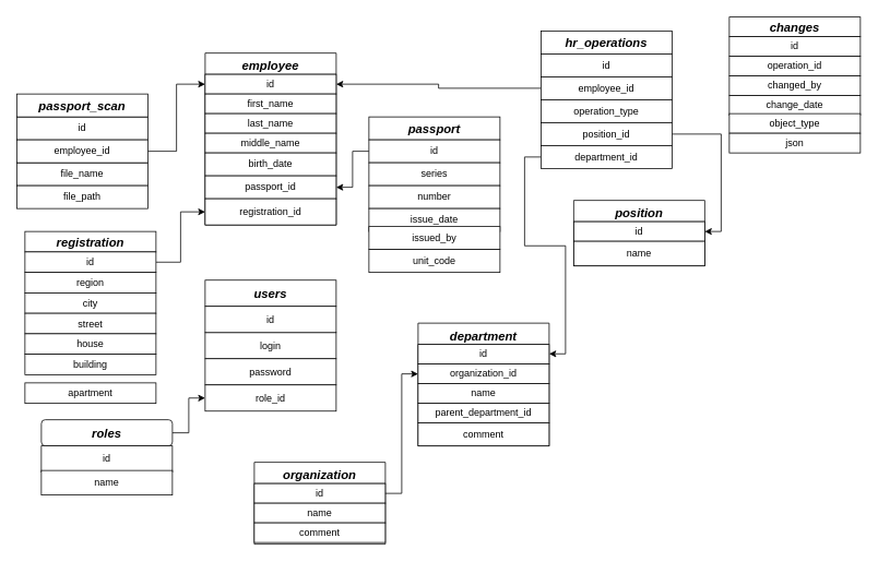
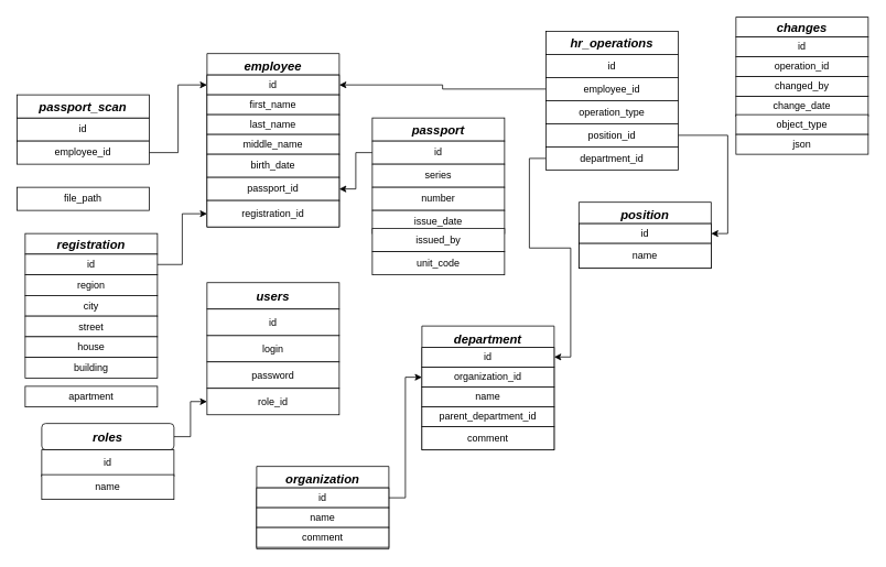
  <mxCell id="0" />
  <mxCell id="1" parent="0" />
  <mxCell id="2" value="organization" style="swimlane;fontStyle=3;align=center;verticalAlign=top;childLayout=stackLayout;horizontal=1;startSize=26;horizontalStack=0;resizeParent=1;resizeLast=0;collapsible=1;marginBottom=0;rounded=0;shadow=0;strokeWidth=1;fontSize=15;" parent="1" vertex="1"><mxGeometry x="310" y="564" width="160" height="100" as="geometry"><mxRectangle x="230" y="140" width="160" height="26" as="alternateBounds" /></mxGeometry></mxCell>
  <mxCell id="3" value="id" style="rounded=0;whiteSpace=wrap;html=1;" parent="2" vertex="1"><mxGeometry y="26" width="160" height="24" as="geometry" /></mxCell>
  <mxCell id="4" value="name" style="rounded=0;whiteSpace=wrap;html=1;" parent="2" vertex="1"><mxGeometry y="50" width="160" height="24" as="geometry" /></mxCell>
  <mxCell id="5" value="comment" style="rounded=0;whiteSpace=wrap;html=1;" parent="2" vertex="1"><mxGeometry y="74" width="160" height="24" as="geometry" /></mxCell>
  <mxCell id="6" value="department" style="swimlane;fontStyle=3;align=center;verticalAlign=top;childLayout=stackLayout;horizontal=1;startSize=26;horizontalStack=0;resizeParent=1;resizeLast=0;collapsible=1;marginBottom=0;rounded=0;shadow=0;strokeWidth=1;fontSize=15;" parent="1" vertex="1"><mxGeometry x="510" y="394" width="160" height="150" as="geometry"><mxRectangle x="230" y="140" width="160" height="26" as="alternateBounds" /></mxGeometry></mxCell>
  <mxCell id="7" value="id" style="rounded=0;whiteSpace=wrap;html=1;" parent="6" vertex="1"><mxGeometry y="26" width="160" height="24" as="geometry" /></mxCell>
  <mxCell id="8" value="organization_id" style="rounded=0;whiteSpace=wrap;html=1;" parent="6" vertex="1"><mxGeometry y="50" width="160" height="24" as="geometry" /></mxCell>
  <mxCell id="9" value="name" style="rounded=0;whiteSpace=wrap;html=1;" parent="6" vertex="1"><mxGeometry y="74" width="160" height="24" as="geometry" /></mxCell>
  <mxCell id="10" value="parent_department_id" style="rounded=0;whiteSpace=wrap;html=1;" parent="6" vertex="1"><mxGeometry y="98" width="160" height="24" as="geometry" /></mxCell>
  <mxCell id="11" value="comment" style="rounded=0;whiteSpace=wrap;html=1;" parent="6" vertex="1"><mxGeometry y="122" width="160" height="28" as="geometry" /></mxCell>
  <mxCell id="12" value="position" style="swimlane;fontStyle=3;align=center;verticalAlign=top;childLayout=stackLayout;horizontal=1;startSize=26;horizontalStack=0;resizeParent=1;resizeLast=0;collapsible=1;marginBottom=0;rounded=0;shadow=0;strokeWidth=1;fontSize=15;" parent="1" vertex="1"><mxGeometry x="700" y="244" width="160" height="80" as="geometry"><mxRectangle x="230" y="140" width="160" height="26" as="alternateBounds" /></mxGeometry></mxCell>
  <mxCell id="13" value="id" style="rounded=0;whiteSpace=wrap;html=1;" parent="12" vertex="1"><mxGeometry y="26" width="160" height="24" as="geometry" /></mxCell>
  <mxCell id="14" value="name" style="rounded=0;whiteSpace=wrap;html=1;" parent="12" vertex="1"><mxGeometry y="50" width="160" height="30" as="geometry" /></mxCell>
  <mxCell id="15" style="edgeStyle=orthogonalEdgeStyle;rounded=0;orthogonalLoop=1;jettySize=auto;html=1;exitX=1;exitY=0.5;exitDx=0;exitDy=0;entryX=0;entryY=0.5;entryDx=0;entryDy=0;" parent="1" source="3" target="8" edge="1"><mxGeometry relative="1" as="geometry" /></mxCell>
  <mxCell id="16" value="employee" style="swimlane;fontStyle=3;align=center;verticalAlign=top;childLayout=stackLayout;horizontal=1;startSize=26;horizontalStack=0;resizeParent=1;resizeLast=0;collapsible=1;marginBottom=0;rounded=0;shadow=0;strokeWidth=1;fontSize=15;" parent="1" vertex="1"><mxGeometry x="250" y="64" width="160" height="210" as="geometry"><mxRectangle x="230" y="140" width="160" height="26" as="alternateBounds" /></mxGeometry></mxCell>
  <mxCell id="17" value="id" style="rounded=0;whiteSpace=wrap;html=1;" parent="16" vertex="1"><mxGeometry y="26" width="160" height="24" as="geometry" /></mxCell>
  <mxCell id="18" value="first_name" style="rounded=0;whiteSpace=wrap;html=1;" parent="16" vertex="1"><mxGeometry y="50" width="160" height="24" as="geometry" /></mxCell>
  <mxCell id="19" value="last_name" style="rounded=0;whiteSpace=wrap;html=1;" parent="16" vertex="1"><mxGeometry y="74" width="160" height="24" as="geometry" /></mxCell>
  <mxCell id="20" value="middle_name" style="rounded=0;whiteSpace=wrap;html=1;" parent="16" vertex="1"><mxGeometry y="98" width="160" height="24" as="geometry" /></mxCell>
  <mxCell id="21" value="birth_date" style="rounded=0;whiteSpace=wrap;html=1;" parent="16" vertex="1"><mxGeometry y="122" width="160" height="28" as="geometry" /></mxCell>
  <mxCell id="22" value="passport_id" style="rounded=0;whiteSpace=wrap;html=1;" parent="16" vertex="1"><mxGeometry y="150" width="160" height="28" as="geometry" /></mxCell>
  <mxCell id="23" style="edgeStyle=orthogonalEdgeStyle;rounded=0;orthogonalLoop=1;jettySize=auto;html=1;exitX=0.5;exitY=1;exitDx=0;exitDy=0;entryX=0.5;entryY=1;entryDx=0;entryDy=0;" parent="16" source="24" target="16" edge="1"><mxGeometry relative="1" as="geometry" /></mxCell>
  <mxCell id="24" value="registration_id" style="rounded=0;whiteSpace=wrap;html=1;" parent="16" vertex="1"><mxGeometry y="178" width="160" height="32" as="geometry" /></mxCell>
  <mxCell id="25" value="&lt;b&gt;&lt;i&gt;&lt;font style=&quot;font-size: 15px;&quot;&gt;passport&lt;/font&gt;&lt;/i&gt;&lt;/b&gt;" style="rounded=0;whiteSpace=wrap;html=1;" parent="1" vertex="1"><mxGeometry x="450" y="142" width="160" height="28" as="geometry" /></mxCell>
  <mxCell id="26" style="edgeStyle=orthogonalEdgeStyle;rounded=0;orthogonalLoop=1;jettySize=auto;html=1;exitX=0;exitY=0.5;exitDx=0;exitDy=0;entryX=1;entryY=0.5;entryDx=0;entryDy=0;" parent="1" source="27" target="22" edge="1"><mxGeometry relative="1" as="geometry" /></mxCell>
  <mxCell id="27" value="id" style="rounded=0;whiteSpace=wrap;html=1;" parent="1" vertex="1"><mxGeometry x="450" y="170" width="160" height="28" as="geometry" /></mxCell>
  <mxCell id="28" value="series" style="rounded=0;whiteSpace=wrap;html=1;" parent="1" vertex="1"><mxGeometry x="450" y="198" width="160" height="28" as="geometry" /></mxCell>
  <mxCell id="29" value="number" style="rounded=0;whiteSpace=wrap;html=1;" parent="1" vertex="1"><mxGeometry x="450" y="226" width="160" height="28" as="geometry" /></mxCell>
  <mxCell id="30" value="issue_date" style="rounded=0;whiteSpace=wrap;html=1;" parent="1" vertex="1"><mxGeometry x="450" y="254" width="160" height="28" as="geometry" /></mxCell>
  <mxCell id="31" value="issued_by" style="rounded=0;whiteSpace=wrap;html=1;" parent="1" vertex="1"><mxGeometry x="450" y="276" width="160" height="28" as="geometry" /></mxCell>
  <mxCell id="32" value="&lt;b&gt;&lt;i&gt;&lt;font style=&quot;font-size: 15px;&quot;&gt;hr_operations&lt;/font&gt;&lt;/i&gt;&lt;/b&gt;" style="rounded=0;whiteSpace=wrap;html=1;" parent="1" vertex="1"><mxGeometry x="660" y="37" width="160" height="28" as="geometry" /></mxCell>
  <mxCell id="33" value="id" style="rounded=0;whiteSpace=wrap;html=1;" parent="1" vertex="1"><mxGeometry x="660" y="65" width="160" height="28" as="geometry" /></mxCell>
  <mxCell id="34" style="edgeStyle=orthogonalEdgeStyle;rounded=0;orthogonalLoop=1;jettySize=auto;html=1;exitX=0;exitY=0.5;exitDx=0;exitDy=0;entryX=1;entryY=0.5;entryDx=0;entryDy=0;" parent="1" source="35" target="17" edge="1"><mxGeometry relative="1" as="geometry" /></mxCell>
  <mxCell id="35" value="employee_id" style="rounded=0;whiteSpace=wrap;html=1;" parent="1" vertex="1"><mxGeometry x="660" y="93" width="160" height="28" as="geometry" /></mxCell>
  <mxCell id="36" value="operation_type" style="rounded=0;whiteSpace=wrap;html=1;" parent="1" vertex="1"><mxGeometry x="660" y="121" width="160" height="28" as="geometry" /></mxCell>
  <mxCell id="37" style="edgeStyle=orthogonalEdgeStyle;rounded=0;orthogonalLoop=1;jettySize=auto;html=1;exitX=1;exitY=0.5;exitDx=0;exitDy=0;entryX=1;entryY=0.5;entryDx=0;entryDy=0;" parent="1" source="38" target="13" edge="1"><mxGeometry relative="1" as="geometry" /></mxCell>
  <mxCell id="38" value="position_id" style="rounded=0;whiteSpace=wrap;html=1;" parent="1" vertex="1"><mxGeometry x="660" y="149" width="160" height="28" as="geometry" /></mxCell>
  <mxCell id="39" value="&lt;b&gt;&lt;i&gt;&lt;font style=&quot;font-size: 15px;&quot;&gt;changes&lt;/font&gt;&lt;/i&gt;&lt;/b&gt;" style="rounded=0;whiteSpace=wrap;html=1;" parent="1" vertex="1"><mxGeometry x="890" y="20" width="160" height="24" as="geometry" /></mxCell>
  <mxCell id="40" value="id" style="rounded=0;whiteSpace=wrap;html=1;" parent="1" vertex="1"><mxGeometry x="890" y="44" width="160" height="24" as="geometry" /></mxCell>
  <mxCell id="41" value="operation_id" style="rounded=0;whiteSpace=wrap;html=1;" parent="1" vertex="1"><mxGeometry x="890" y="68" width="160" height="24" as="geometry" /></mxCell>
  <mxCell id="42" value="changed_by" style="rounded=0;whiteSpace=wrap;html=1;" parent="1" vertex="1"><mxGeometry x="890" y="92" width="160" height="24" as="geometry" /></mxCell>
  <mxCell id="43" value="change_date" style="rounded=0;whiteSpace=wrap;html=1;" parent="1" vertex="1"><mxGeometry x="890" y="116" width="160" height="24" as="geometry" /></mxCell>
  <mxCell id="44" value="object_type" style="rounded=0;whiteSpace=wrap;html=1;" parent="1" vertex="1"><mxGeometry x="890" y="138" width="160" height="24" as="geometry" /></mxCell>
  <mxCell id="45" value="json" style="rounded=0;whiteSpace=wrap;html=1;" parent="1" vertex="1"><mxGeometry x="890" y="162" width="160" height="24" as="geometry" /></mxCell>
  <mxCell id="46" value="unit_code" style="rounded=0;whiteSpace=wrap;html=1;" parent="1" vertex="1"><mxGeometry x="450" y="304" width="160" height="28" as="geometry" /></mxCell>
  <mxCell id="47" value="&lt;b&gt;&lt;i&gt;&lt;font style=&quot;font-size: 15px;&quot;&gt;registration&lt;/font&gt;&lt;/i&gt;&lt;/b&gt;" style="rounded=0;whiteSpace=wrap;html=1;" parent="1" vertex="1"><mxGeometry x="30" y="282" width="160" height="25" as="geometry" /></mxCell>
  <mxCell id="48" style="edgeStyle=orthogonalEdgeStyle;rounded=0;orthogonalLoop=1;jettySize=auto;html=1;exitX=1;exitY=0.5;exitDx=0;exitDy=0;entryX=0;entryY=0.5;entryDx=0;entryDy=0;" parent="1" source="49" target="24" edge="1"><mxGeometry relative="1" as="geometry" /></mxCell>
  <mxCell id="49" value="id" style="rounded=0;whiteSpace=wrap;html=1;" parent="1" vertex="1"><mxGeometry x="30" y="307" width="160" height="25" as="geometry" /></mxCell>
  <mxCell id="50" value="region" style="rounded=0;whiteSpace=wrap;html=1;" parent="1" vertex="1"><mxGeometry x="30" y="332" width="160" height="25" as="geometry" /></mxCell>
  <mxCell id="51" value="city" style="rounded=0;whiteSpace=wrap;html=1;" parent="1" vertex="1"><mxGeometry x="30" y="357" width="160" height="25" as="geometry" /></mxCell>
  <mxCell id="52" value="street" style="rounded=0;whiteSpace=wrap;html=1;" parent="1" vertex="1"><mxGeometry x="30" y="382" width="160" height="25" as="geometry" /></mxCell>
  <mxCell id="53" value="house" style="rounded=0;whiteSpace=wrap;html=1;" parent="1" vertex="1"><mxGeometry x="30" y="407" width="160" height="25" as="geometry" /></mxCell>
  <mxCell id="54" value="building" style="rounded=0;whiteSpace=wrap;html=1;" parent="1" vertex="1"><mxGeometry x="30" y="432" width="160" height="25" as="geometry" /></mxCell>
  <mxCell id="55" value="apartment" style="rounded=0;whiteSpace=wrap;html=1;" parent="1" vertex="1"><mxGeometry x="30" y="467" width="160" height="25" as="geometry" /></mxCell>
  <mxCell id="56" style="edgeStyle=orthogonalEdgeStyle;rounded=0;orthogonalLoop=1;jettySize=auto;html=1;exitX=0;exitY=0.5;exitDx=0;exitDy=0;entryX=1;entryY=0.25;entryDx=0;entryDy=0;" parent="1" source="57" target="6" edge="1"><mxGeometry relative="1" as="geometry" /></mxCell>
  <mxCell id="57" value="department_id" style="rounded=0;whiteSpace=wrap;html=1;" parent="1" vertex="1"><mxGeometry x="660" y="177" width="160" height="28" as="geometry" /></mxCell>
  <mxCell id="58" value="id" style="rounded=0;whiteSpace=wrap;html=1;" parent="1" vertex="1"><mxGeometry x="20" y="142" width="160" height="28" as="geometry" /></mxCell>
- <mxCell id="59" value="file_name" style="rounded=0;whiteSpace=wrap;html=1;" parent="1" vertex="1"><mxGeometry x="20" y="198" width="160" height="28" as="geometry" /></mxCell>
  <mxCell id="60" value="file_path" style="rounded=0;whiteSpace=wrap;html=1;" parent="1" vertex="1"><mxGeometry x="20" y="226" width="160" height="28" as="geometry" /></mxCell>
  <mxCell id="61" value="&lt;b&gt;&lt;i&gt;&lt;font style=&quot;font-size: 15px;&quot;&gt;passport_scan&lt;/font&gt;&lt;/i&gt;&lt;/b&gt;" style="rounded=0;whiteSpace=wrap;html=1;" parent="1" vertex="1"><mxGeometry x="20" y="114" width="160" height="28" as="geometry" /></mxCell>
  <mxCell id="62" style="edgeStyle=orthogonalEdgeStyle;rounded=0;orthogonalLoop=1;jettySize=auto;html=1;exitX=1;exitY=0.5;exitDx=0;exitDy=0;entryX=0;entryY=0.5;entryDx=0;entryDy=0;" parent="1" source="63" target="17" edge="1"><mxGeometry relative="1" as="geometry" /></mxCell>
  <mxCell id="63" value="employee_id" style="rounded=0;whiteSpace=wrap;html=1;" parent="1" vertex="1"><mxGeometry x="20" y="170" width="160" height="28" as="geometry" /></mxCell>
  <mxCell id="64" value="&lt;b&gt;&lt;i&gt;&lt;font style=&quot;font-size: 15px;&quot;&gt;users&lt;/font&gt;&lt;/i&gt;&lt;/b&gt;" style="rounded=0;whiteSpace=wrap;html=1;" parent="1" vertex="1"><mxGeometry x="250" y="341.5" width="160" height="32" as="geometry" /></mxCell>
  <mxCell id="65" value="login" style="rounded=0;whiteSpace=wrap;html=1;" parent="1" vertex="1"><mxGeometry x="250" y="405.5" width="160" height="32" as="geometry" /></mxCell>
  <mxCell id="66" value="password" style="rounded=0;whiteSpace=wrap;html=1;" parent="1" vertex="1"><mxGeometry x="250" y="437.5" width="160" height="32" as="geometry" /></mxCell>
  <mxCell id="67" value="role_id" style="rounded=0;whiteSpace=wrap;html=1;" parent="1" vertex="1"><mxGeometry x="250" y="469.5" width="160" height="32" as="geometry" /></mxCell>
  <mxCell id="68" value="id" style="rounded=0;whiteSpace=wrap;html=1;" parent="1" vertex="1"><mxGeometry x="250" y="373.5" width="160" height="32" as="geometry" /></mxCell>
  <mxCell id="69" style="edgeStyle=orthogonalEdgeStyle;rounded=0;orthogonalLoop=1;jettySize=auto;html=1;exitX=1;exitY=0.5;exitDx=0;exitDy=0;entryX=0;entryY=0.5;entryDx=0;entryDy=0;" parent="1" source="70" target="67" edge="1"><mxGeometry relative="1" as="geometry" /></mxCell>
  <mxCell id="70" value="&lt;b&gt;&lt;i&gt;&lt;font style=&quot;font-size: 15px;&quot;&gt;roles&lt;/font&gt;&lt;/i&gt;&lt;/b&gt;" style="whiteSpace=wrap;html=1;rounded=1;" parent="1" vertex="1"><mxGeometry x="50" y="512" width="160" height="32" as="geometry" /></mxCell>
  <mxCell id="71" value="id" style="rounded=0;whiteSpace=wrap;html=1;" parent="1" vertex="1"><mxGeometry x="50" y="544" width="160" height="32" as="geometry" /></mxCell>
  <mxCell id="72" value="name" style="rounded=0;whiteSpace=wrap;html=1;" parent="1" vertex="1"><mxGeometry x="50" y="574" width="160" height="30" as="geometry" /></mxCell>
